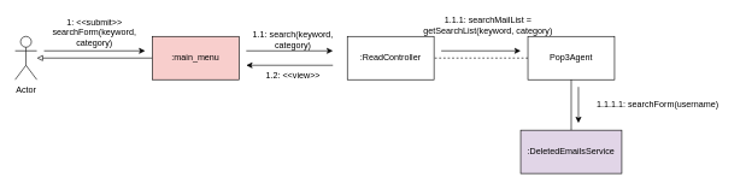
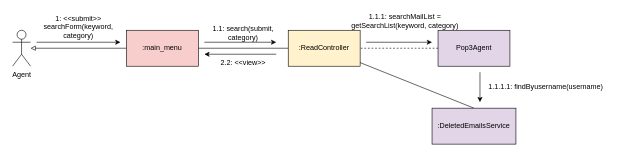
  <mxCell id="0" />
  <mxCell id="1" parent="0" />
- <mxCell id="2" value="Actor" style="shape=umlActor;verticalLabelPosition=bottom;verticalAlign=top;html=1;outlineConnect=0;" parent="1" vertex="1"><mxGeometry y="50" width="30" height="60" as="geometry" x="20" /></mxCell>
+ <mxCell id="2" value="Agent" style="shape=umlActor;verticalLabelPosition=bottom;verticalAlign=top;html=1;outlineConnect=0;" parent="1" vertex="1"><mxGeometry y="50" width="30" height="60" as="geometry" x="20" /></mxCell>
  <mxCell id="3" style="edgeStyle=orthogonalEdgeStyle;rounded=0;orthogonalLoop=1;jettySize=auto;html=1;exitX=0;exitY=0.5;exitDx=0;exitDy=0;endArrow=block;endFill=0;" parent="1" source="5" target="2" edge="1"><mxGeometry relative="1" as="geometry" /></mxCell>
+ <mxCell id="4" style="edgeStyle=orthogonalEdgeStyle;rounded=0;orthogonalLoop=1;jettySize=auto;html=1;exitX=1;exitY=0.5;exitDx=0;exitDy=0;entryX=0;entryY=0.5;entryDx=0;entryDy=0;endArrow=none;endFill=0;" parent="1" source="5" target="6" edge="1"><mxGeometry relative="1" as="geometry" /></mxCell>
  <mxCell id="5" value=":main_menu" style="rounded=0;whiteSpace=wrap;html=1;fillColor=#f8cecc;" parent="1" vertex="1"><mxGeometry x="210" y="50" width="120" height="60" as="geometry" /></mxCell>
- <mxCell id="6" value=":ReadController" style="rounded=0;whiteSpace=wrap;html=1;" parent="1" vertex="1"><mxGeometry x="480" y="50" width="120" height="60" as="geometry" /></mxCell>
+ <mxCell id="6" value=":ReadController" style="rounded=0;whiteSpace=wrap;html=1;fillColor=#fff2cc;" parent="1" vertex="1"><mxGeometry x="480" y="50" width="120" height="60" as="geometry" /></mxCell>
  <mxCell id="7" style="rounded=0;orthogonalLoop=1;jettySize=auto;html=1;exitX=0;exitY=0.5;exitDx=0;exitDy=0;entryX=1;entryY=0.5;entryDx=0;entryDy=0;endArrow=none;endFill=0;dashed=1;" parent="1" source="8" target="6" edge="1"><mxGeometry relative="1" as="geometry" /></mxCell>
- <mxCell id="8" value="Pop3Agent" style="rounded=0;whiteSpace=wrap;html=1;" parent="1" vertex="1"><mxGeometry x="730" y="50" width="120" height="60" as="geometry" /></mxCell>
- <mxCell id="9" style="rounded=0;orthogonalLoop=1;jettySize=auto;html=1;exitX=0.5;exitY=0;exitDx=0;exitDy=0;entryX=0.5;entryY=1;entryDx=0;entryDy=0;endArrow=none;endFill=0;" parent="1" source="10" target="8" edge="1"><mxGeometry relative="1" as="geometry" /></mxCell>
+ <mxCell id="8" value="Pop3Agent" style="rounded=0;whiteSpace=wrap;html=1;fillColor=#e1d5e7;" parent="1" vertex="1"><mxGeometry x="730" y="50" width="120" height="60" as="geometry" /></mxCell>
+ <mxCell id="9" style="rounded=0;orthogonalLoop=1;jettySize=auto;html=1;exitX=0.5;exitY=0;exitDx=0;exitDy=0;endArrow=none;endFill=0;" parent="1" source="10" target="6" edge="1"><mxGeometry relative="1" as="geometry" /></mxCell>
  <mxCell id="10" value=":DeletedEmailsService" style="rounded=0;whiteSpace=wrap;html=1;fillColor=#e1d5e7;" parent="1" vertex="1"><mxGeometry x="720" y="180" width="140" height="60" as="geometry" /></mxCell>
  <mxCell id="11" value="" style="endArrow=classic;html=1;rounded=0;" parent="1" edge="1"><mxGeometry width="50" height="50" relative="1" as="geometry"><mxPoint x="60" y="70" as="sourcePoint" /><mxPoint x="200" y="70" as="targetPoint" /></mxGeometry></mxCell>
  <mxCell id="12" value="1: &amp;lt;&amp;lt;submit&amp;gt;&amp;gt; searchForm(keyword, category)" style="text;html=1;align=center;verticalAlign=middle;whiteSpace=wrap;rounded=0;" parent="1" vertex="1"><mxGeometry x="50" y="30" width="160" height="30" as="geometry" /></mxCell>
- <mxCell id="13" value="1.1: search(keyword, category)" style="text;html=1;align=center;verticalAlign=middle;whiteSpace=wrap;rounded=0;" parent="1" vertex="1"><mxGeometry x="340" y="40" width="130" height="30" as="geometry" /></mxCell>
+ <mxCell id="13" value="1.1: search(submit, category)" style="text;html=1;align=center;verticalAlign=middle;whiteSpace=wrap;rounded=0;" parent="1" vertex="1"><mxGeometry x="340" y="40" width="130" height="30" as="geometry" /></mxCell>
  <mxCell id="14" value="" style="endArrow=classic;html=1;rounded=0;" parent="1" edge="1"><mxGeometry width="50" height="50" relative="1" as="geometry"><mxPoint x="340" y="70" as="sourcePoint" /><mxPoint x="460" y="70" as="targetPoint" /></mxGeometry></mxCell>
  <mxCell id="15" value="" style="endArrow=classic;html=1;rounded=0;" parent="1" edge="1"><mxGeometry width="50" height="50" relative="1" as="geometry"><mxPoint x="800" y="120" as="sourcePoint" /><mxPoint x="800" y="170" as="targetPoint" /></mxGeometry></mxCell>
- <mxCell id="16" value="1.1.1.1: searchForm(username)" style="text;html=1;align=center;verticalAlign=middle;whiteSpace=wrap;rounded=0;" parent="1" vertex="1"><mxGeometry x="810" y="130" width="200" height="30" as="geometry" /></mxCell>
+ <mxCell id="16" value="1.1.1.1: findByusername(username)" style="text;html=1;align=center;verticalAlign=middle;whiteSpace=wrap;rounded=0;" parent="1" vertex="1"><mxGeometry x="810" y="130" width="200" height="30" as="geometry" /></mxCell>
  <mxCell id="17" value="" style="endArrow=classic;html=1;rounded=0;" parent="1" edge="1"><mxGeometry width="50" height="50" relative="1" as="geometry"><mxPoint x="610" y="70" as="sourcePoint" /><mxPoint x="720" y="70" as="targetPoint" /></mxGeometry></mxCell>
  <mxCell id="18" value="1.1.1: searchMailList = getSearchList(keyword, category)" style="text;html=1;align=center;verticalAlign=middle;whiteSpace=wrap;rounded=0;" parent="1" vertex="1"><mxGeometry x="570" y="20" width="210" height="30" as="geometry" /></mxCell>
  <mxCell id="19" value="" style="endArrow=classic;html=1;rounded=0;" edge="1" parent="1"><mxGeometry width="50" height="50" relative="1" as="geometry"><mxPoint x="460" y="90" as="sourcePoint" /><mxPoint x="340" y="90" as="targetPoint" /></mxGeometry></mxCell>
- <mxCell id="20" value="1.2: &amp;lt;&amp;lt;view&amp;gt;&amp;gt;" style="text;html=1;align=center;verticalAlign=middle;whiteSpace=wrap;rounded=0;" vertex="1" parent="1"><mxGeometry x="345" y="90" width="120" height="30" as="geometry" /></mxCell>
+ <mxCell id="20" value="2.2: &amp;lt;&amp;lt;view&amp;gt;&amp;gt;" style="text;html=1;align=center;verticalAlign=middle;whiteSpace=wrap;rounded=0;" vertex="1" parent="1"><mxGeometry x="345" y="90" width="120" height="30" as="geometry" /></mxCell>
